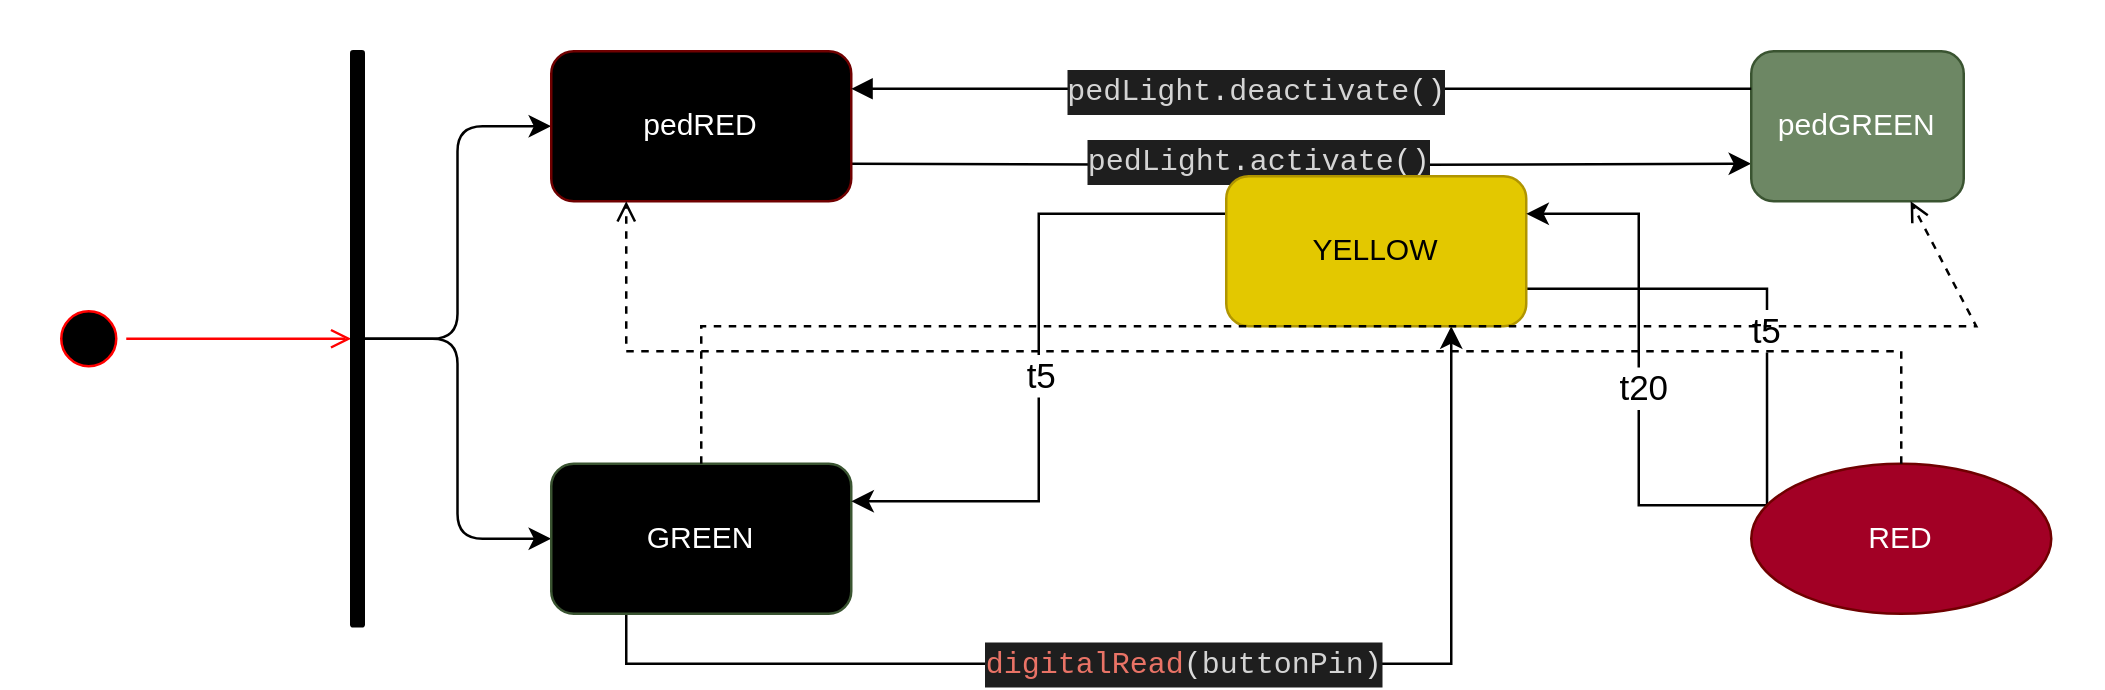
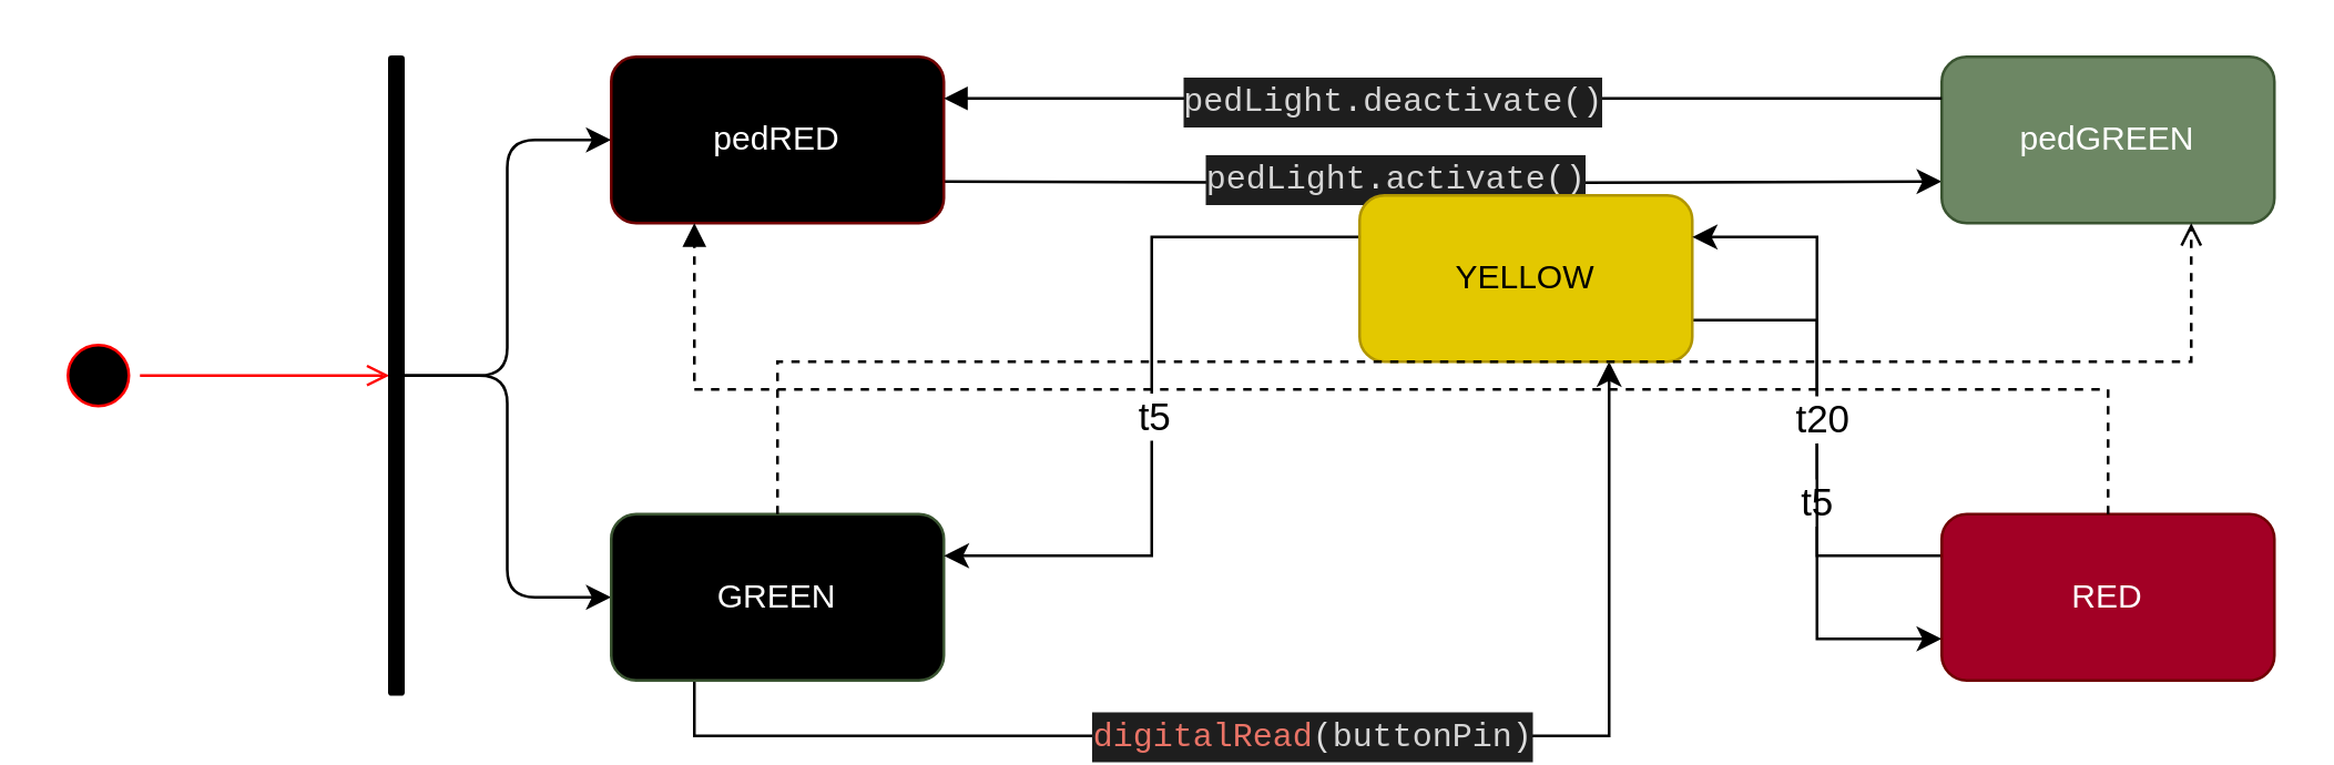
  <mxCell id="0" />
  <mxCell id="1" parent="0" />
  <mxCell id="2" value="" style="ellipse;html=1;shape=startState;fillColor=#000000;strokeColor=#ff0000;rounded=1;" parent="1" vertex="1"><mxGeometry x="20" y="120" width="30" height="30" as="geometry" /></mxCell>
  <mxCell id="3" value="" style="edgeStyle=orthogonalEdgeStyle;html=1;verticalAlign=bottom;endArrow=open;strokeColor=#ff0000;rounded=1;" parent="1" source="2" edge="1"><mxGeometry relative="1" as="geometry"><mxPoint x="140" y="135" as="targetPoint" /></mxGeometry></mxCell>
  <mxCell id="4" value="" style="edgeStyle=orthogonalEdgeStyle;rounded=1;orthogonalLoop=1;jettySize=auto;html=1;" parent="1" source="6" target="9" edge="1"><mxGeometry relative="1" as="geometry" /></mxCell>
  <mxCell id="5" value="" style="edgeStyle=orthogonalEdgeStyle;rounded=1;orthogonalLoop=1;jettySize=auto;html=1;" parent="1" source="6" target="11" edge="1"><mxGeometry relative="1" as="geometry" /></mxCell>
  <mxCell id="6" value="" style="html=1;points=[];perimeter=orthogonalPerimeter;fillColor=strokeColor;rounded=1;" parent="1" vertex="1"><mxGeometry x="140" y="20" width="5" height="230" as="geometry" /></mxCell>
  <mxCell id="7" value="" style="edgeStyle=orthogonalEdgeStyle;rounded=1;orthogonalLoop=1;jettySize=auto;html=1;entryX=0;entryY=0.75;entryDx=0;entryDy=0;" parent="1" target="20" edge="1"><mxGeometry relative="1" as="geometry"><mxPoint x="340" y="65" as="sourcePoint" /><mxPoint x="620" y="65" as="targetPoint" /></mxGeometry></mxCell>
  <mxCell id="8" value="&lt;div style=&quot;color: rgb(212, 212, 212); background-color: rgb(30, 30, 30); font-family: Menlo, Monaco, &amp;quot;Courier New&amp;quot;, monospace; font-size: 12px; line-height: 18px; white-space-collapse: preserve;&quot;&gt;pedLight&lt;span style=&quot;color: #dcdcdc;&quot;&gt;.&lt;/span&gt;activate&lt;span style=&quot;color: #dcdcdc;&quot;&gt;()&lt;/span&gt;&lt;/div&gt;" style="edgeLabel;html=1;align=center;verticalAlign=middle;resizable=0;points=[];" parent="7" vertex="1" connectable="0"><mxGeometry x="-0.1" y="2" relative="1" as="geometry"><mxPoint as="offset" /></mxGeometry></mxCell>
  <mxCell id="9" value="pedRED" style="whiteSpace=wrap;html=1;fillColor=#000000;strokeColor=#6F0000;fontColor=#ffffff;rounded=1;" parent="1" vertex="1"><mxGeometry x="220" y="20" width="120" height="60" as="geometry" /></mxCell>
  <mxCell id="10" value="&lt;div style=&quot;color: rgb(212, 212, 212); background-color: rgb(30, 30, 30); font-family: Menlo, Monaco, &amp;quot;Courier New&amp;quot;, monospace; font-size: 12px; line-height: 18px; white-space-collapse: preserve;&quot;&gt;&lt;span style=&quot;color: #e97366;&quot;&gt;digitalRead&lt;/span&gt;&lt;span style=&quot;color: #dcdcdc;&quot;&gt;(&lt;/span&gt;buttonPin&lt;span style=&quot;color: #dcdcdc;&quot;&gt;)&lt;/span&gt;&lt;/div&gt;" style="edgeStyle=orthogonalEdgeStyle;rounded=0;orthogonalLoop=1;jettySize=auto;html=1;exitX=0.25;exitY=1;exitDx=0;exitDy=0;entryX=0.75;entryY=1;entryDx=0;entryDy=0;" parent="1" source="11" target="16" edge="1"><mxGeometry relative="1" as="geometry" /></mxCell>
  <mxCell id="11" value="GREEN" style="whiteSpace=wrap;html=1;fillColor=#000000;strokeColor=#3A5431;fontColor=#ffffff;rounded=1;" parent="1" vertex="1"><mxGeometry x="220" y="185" width="120" height="60" as="geometry" /></mxCell>
  <mxCell id="12" style="edgeStyle=orthogonalEdgeStyle;rounded=0;orthogonalLoop=1;jettySize=auto;html=1;exitX=0;exitY=0.25;exitDx=0;exitDy=0;entryX=1;entryY=0.25;entryDx=0;entryDy=0;" parent="1" source="16" target="11" edge="1"><mxGeometry relative="1" as="geometry" /></mxCell>
  <mxCell id="13" value="&lt;font style=&quot;font-size: 14px;&quot;&gt;t5&lt;/font&gt;" style="edgeLabel;html=1;align=center;verticalAlign=middle;resizable=0;points=[];" parent="12" vertex="1" connectable="0"><mxGeometry x="0.05" relative="1" as="geometry"><mxPoint as="offset" /></mxGeometry></mxCell>
  <mxCell id="14" style="edgeStyle=orthogonalEdgeStyle;rounded=0;orthogonalLoop=1;jettySize=auto;html=1;exitX=1;exitY=0.75;exitDx=0;exitDy=0;entryX=0;entryY=0.75;entryDx=0;entryDy=0;" parent="1" source="16" target="19" edge="1"><mxGeometry relative="1" as="geometry" /></mxCell>
  <mxCell id="15" value="&lt;font style=&quot;font-size: 14px;&quot;&gt;t5&lt;/font&gt;" style="edgeLabel;html=1;align=center;verticalAlign=middle;resizable=0;points=[];fontSize=13;" parent="14" vertex="1" connectable="0"><mxGeometry x="0.075" y="-1" relative="1" as="geometry"><mxPoint as="offset" /></mxGeometry></mxCell>
  <mxCell id="16" value="YELLOW" style="whiteSpace=wrap;html=1;fillColor=#e3c800;strokeColor=#B09500;fontColor=#000000;rounded=1;" parent="1" vertex="1"><mxGeometry x="490" y="70" width="120" height="60" as="geometry" /></mxCell>
  <mxCell id="17" style="edgeStyle=orthogonalEdgeStyle;rounded=0;orthogonalLoop=1;jettySize=auto;html=1;exitX=0;exitY=0.25;exitDx=0;exitDy=0;entryX=1;entryY=0.25;entryDx=0;entryDy=0;" parent="1" source="19" target="16" edge="1"><mxGeometry relative="1" as="geometry" /></mxCell>
  <mxCell id="18" value="&lt;font style=&quot;font-size: 14px;&quot;&gt;t20&lt;/font&gt;" style="edgeLabel;html=1;align=center;verticalAlign=middle;resizable=0;points=[];" parent="17" vertex="1" connectable="0"><mxGeometry x="-0.075" y="-1" relative="1" as="geometry"><mxPoint as="offset" /></mxGeometry></mxCell>
- <mxCell id="19" value="RED" style="ellipse;whiteSpace=wrap;html=1;fillColor=#a20025;strokeColor=#6F0000;fontColor=#ffffff;" parent="1" vertex="1"><mxGeometry x="700" y="185" width="120" height="60" as="geometry" /></mxCell>
- <mxCell id="20" value="pedGREEN" style="whiteSpace=wrap;html=1;fillColor=#6d8764;strokeColor=#3A5431;fontColor=#ffffff;rounded=1;" parent="1" vertex="1"><mxGeometry x="700" y="20" width="85" height="60" as="geometry" /></mxCell>
+ <mxCell id="19" value="RED" style="whiteSpace=wrap;html=1;fillColor=#a20025;strokeColor=#6F0000;fontColor=#ffffff;rounded=1;" parent="1" vertex="1"><mxGeometry x="700" y="185" width="120" height="60" as="geometry" /></mxCell>
+ <mxCell id="20" value="pedGREEN" style="whiteSpace=wrap;html=1;fillColor=#6d8764;strokeColor=#3A5431;fontColor=#ffffff;rounded=1;" parent="1" vertex="1"><mxGeometry x="700" y="20" width="120" height="60" as="geometry" /></mxCell>
  <mxCell id="21" value="" style="endArrow=block;endFill=1;html=1;edgeStyle=orthogonalEdgeStyle;align=left;verticalAlign=top;rounded=1;exitX=0;exitY=0.25;exitDx=0;exitDy=0;" parent="1" source="20" edge="1"><mxGeometry x="-1" relative="1" as="geometry"><mxPoint x="500" y="35" as="sourcePoint" /><mxPoint x="340" y="35" as="targetPoint" /></mxGeometry></mxCell>
  <mxCell id="22" value="&lt;div style=&quot;color: rgb(212, 212, 212); background-color: rgb(30, 30, 30); font-family: Menlo, Monaco, &amp;quot;Courier New&amp;quot;, monospace; font-size: 12px; line-height: 18px; white-space-collapse: preserve;&quot;&gt;pedLight&lt;span style=&quot;color: #dcdcdc;&quot;&gt;.&lt;/span&gt;deactivate&lt;span style=&quot;color: #dcdcdc;&quot;&gt;()&lt;/span&gt;&lt;/div&gt;" style="edgeLabel;html=1;align=center;verticalAlign=middle;resizable=0;points=[];" parent="21" vertex="1" connectable="0"><mxGeometry x="0.105" relative="1" as="geometry"><mxPoint as="offset" /></mxGeometry></mxCell>
  <mxCell id="23" value="" style="html=1;verticalAlign=bottom;labelBackgroundColor=none;endArrow=open;endFill=1;dashed=1;rounded=0;exitX=0.5;exitY=0;exitDx=0;exitDy=0;entryX=0.75;entryY=1;entryDx=0;entryDy=0;" parent="1" source="11" target="20" edge="1"><mxGeometry width="160" relative="1" as="geometry"><mxPoint x="280" y="130" as="sourcePoint" /><mxPoint x="780" y="130" as="targetPoint" /><Array as="points"><mxPoint x="280" y="130" /><mxPoint x="790" y="130" /></Array></mxGeometry></mxCell>
- <mxCell id="24" value="" style="html=1;verticalAlign=bottom;labelBackgroundColor=none;endArrow=open;endFill=1;dashed=1;rounded=0;exitX=0.5;exitY=0;exitDx=0;exitDy=0;entryX=0.25;entryY=1;entryDx=0;entryDy=0;" parent="1" source="19" target="9" edge="1"><mxGeometry width="160" relative="1" as="geometry"><mxPoint x="770" y="140" as="sourcePoint" /><mxPoint x="260" y="120" as="targetPoint" /><Array as="points"><mxPoint x="760" y="140" /><mxPoint x="250" y="140" /></Array></mxGeometry></mxCell>
+ <mxCell id="24" value="" style="html=1;verticalAlign=bottom;labelBackgroundColor=none;endArrow=block;endFill=1;dashed=1;rounded=0;exitX=0.5;exitY=0;exitDx=0;exitDy=0;entryX=0.25;entryY=1;entryDx=0;entryDy=0;" parent="1" source="19" target="9" edge="1"><mxGeometry width="160" relative="1" as="geometry"><mxPoint x="770" y="140" as="sourcePoint" /><mxPoint x="260" y="120" as="targetPoint" /><Array as="points"><mxPoint x="760" y="140" /><mxPoint x="250" y="140" /></Array></mxGeometry></mxCell>
